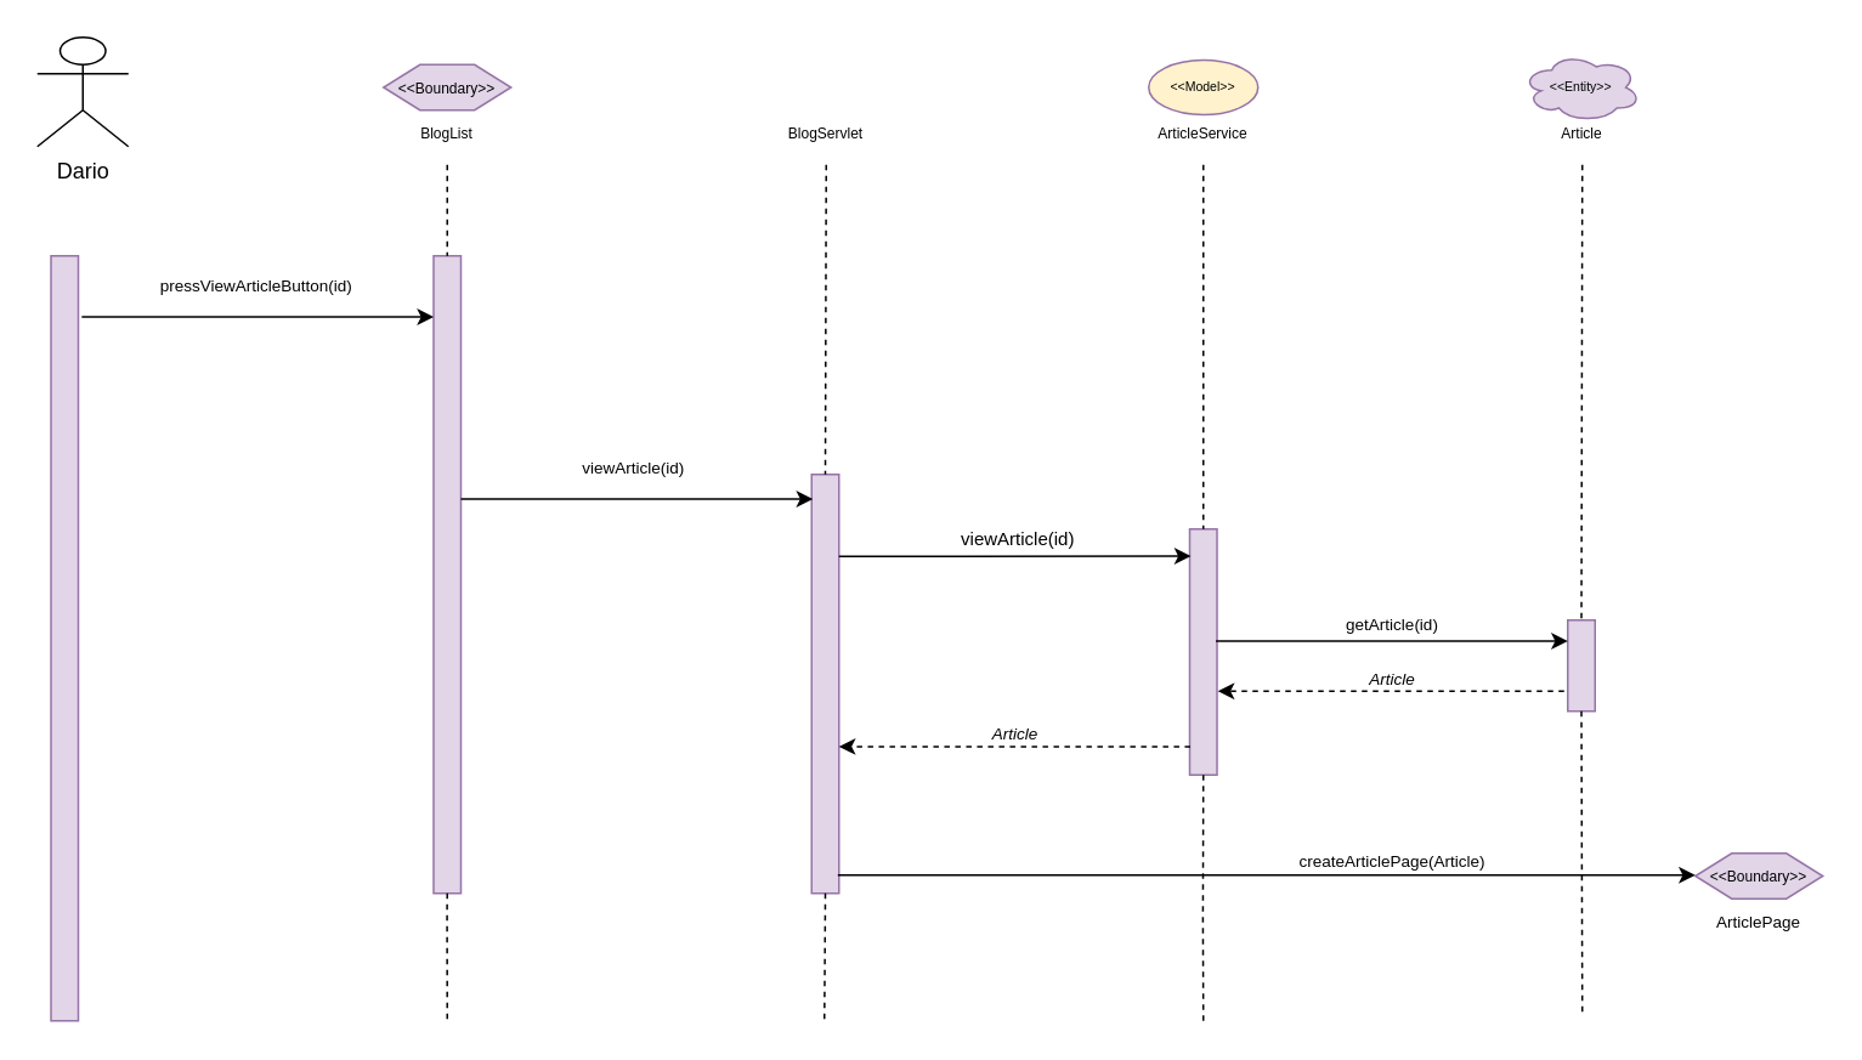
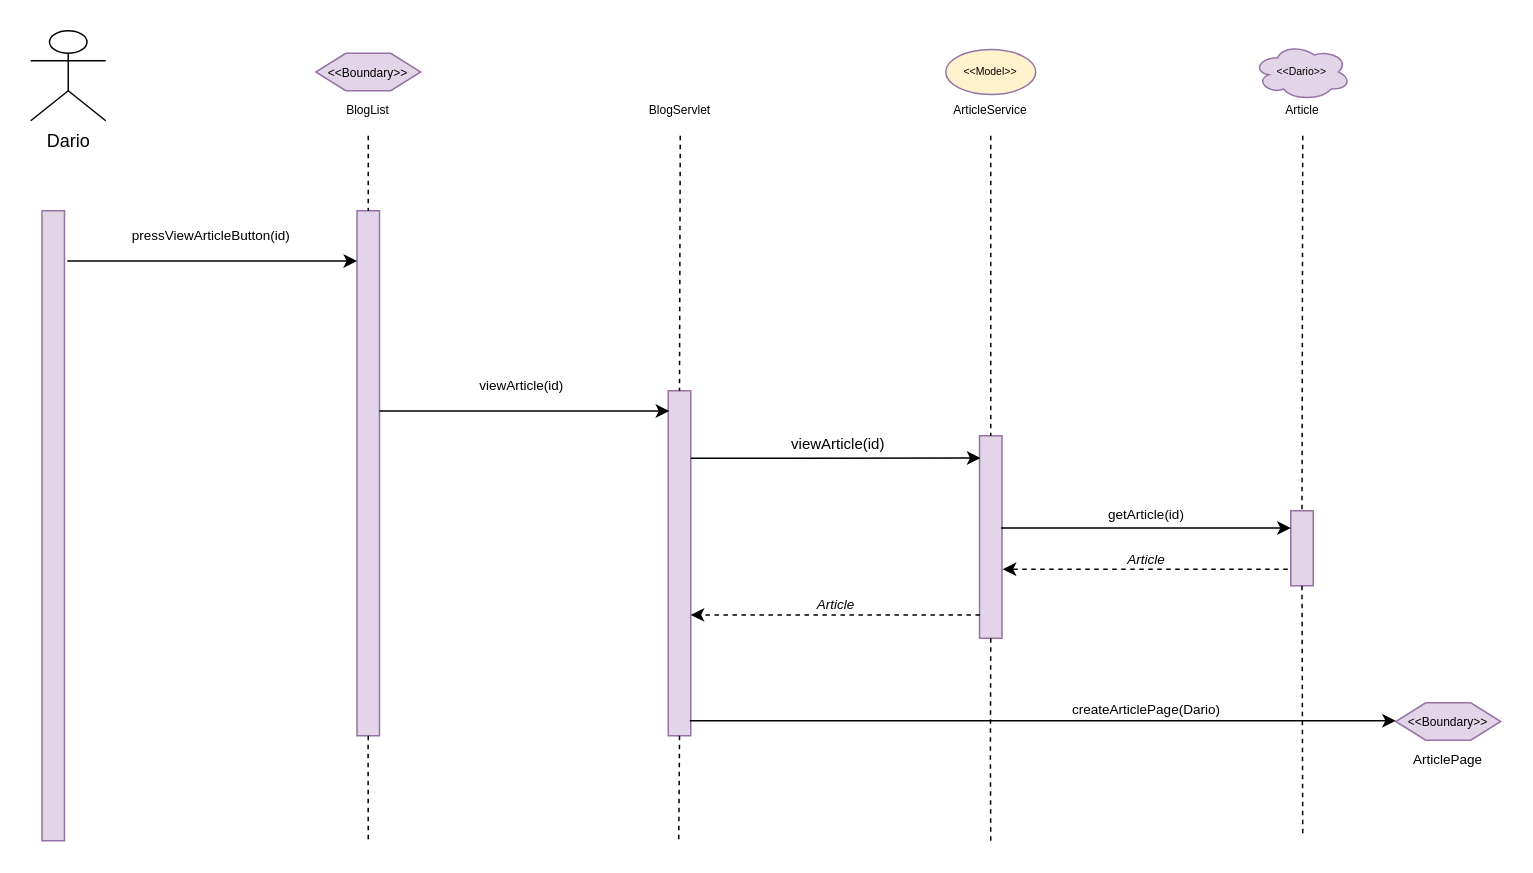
  <mxCell id="0" />
  <mxCell id="1" parent="0" />
  <mxCell id="2" value="Dario" style="shape=umlActor;verticalLabelPosition=bottom;verticalAlign=top;html=1;outlineConnect=0;" parent="1" vertex="1"><mxGeometry x="20" y="20" width="50" height="60" as="geometry" /></mxCell>
  <mxCell id="3" value="" style="rounded=0;whiteSpace=wrap;html=1;fillColor=#e1d5e7;strokeColor=#9673a6;" parent="1" vertex="1"><mxGeometry x="27.5" y="140" width="15" height="420" as="geometry" /></mxCell>
  <mxCell id="4" value="" style="rounded=0;whiteSpace=wrap;html=1;fillColor=#e1d5e7;strokeColor=#9673a6;" parent="1" vertex="1"><mxGeometry x="237.5" y="140" width="15" height="350" as="geometry" /></mxCell>
  <mxCell id="5" value="" style="endArrow=none;dashed=1;html=1;rounded=0;fontSize=8;entryX=0.5;entryY=0;entryDx=0;entryDy=0;exitX=0.5;exitY=1;exitDx=0;exitDy=0;" parent="1" target="4" edge="1"><mxGeometry width="50" height="50" relative="1" as="geometry"><mxPoint x="245" y="90" as="sourcePoint" /><mxPoint x="267.5" y="150" as="targetPoint" /></mxGeometry></mxCell>
  <mxCell id="6" value="&amp;lt;&amp;lt;Boundary&amp;gt;&amp;gt;" style="shape=hexagon;perimeter=hexagonPerimeter2;whiteSpace=wrap;html=1;fixedSize=1;fontSize=8;fillColor=#e1d5e7;strokeColor=#9673a6;" parent="1" vertex="1"><mxGeometry x="210" y="35" width="70" height="25" as="geometry" /></mxCell>
  <mxCell id="7" value="&lt;div&gt;BlogList&lt;/div&gt;" style="text;html=1;strokeColor=none;fillColor=none;align=center;verticalAlign=middle;whiteSpace=wrap;rounded=0;fontSize=8;" parent="1" vertex="1"><mxGeometry x="230" y="65" width="30" height="15" as="geometry" /></mxCell>
  <mxCell id="8" value="BlogServlet" style="text;html=1;strokeColor=none;fillColor=none;align=center;verticalAlign=middle;whiteSpace=wrap;rounded=0;fontSize=8;" parent="1" vertex="1"><mxGeometry x="437.5" y="65" width="30" height="15" as="geometry" /></mxCell>
  <mxCell id="9" value="" style="rounded=0;whiteSpace=wrap;html=1;fillColor=#e1d5e7;strokeColor=#9673a6;" parent="1" vertex="1"><mxGeometry x="445" y="260" width="15" height="230" as="geometry" /></mxCell>
  <mxCell id="10" value="" style="endArrow=none;dashed=1;html=1;rounded=0;fontSize=8;entryX=0.5;entryY=0;entryDx=0;entryDy=0;" parent="1" target="9" edge="1"><mxGeometry width="50" height="50" relative="1" as="geometry"><mxPoint x="453" y="90" as="sourcePoint" /><mxPoint x="497.5" y="163.5" as="targetPoint" /></mxGeometry></mxCell>
  <mxCell id="11" value="&amp;lt;&amp;lt;Model&amp;gt;&amp;gt;" style="ellipse;whiteSpace=wrap;html=1;fontSize=7;fillColor=#fff2cc;strokeColor=#9673a6;" parent="1" vertex="1"><mxGeometry x="630" y="32.5" width="60" height="30" as="geometry" /></mxCell>
  <mxCell id="12" value="" style="rounded=0;whiteSpace=wrap;html=1;fillColor=#e1d5e7;strokeColor=#9673a6;" parent="1" vertex="1"><mxGeometry x="652.5" y="290" width="15" height="135" as="geometry" /></mxCell>
  <mxCell id="13" value="" style="endArrow=none;dashed=1;html=1;rounded=0;fontSize=8;entryX=0.5;entryY=0;entryDx=0;entryDy=0;" parent="1" target="12" edge="1"><mxGeometry width="50" height="50" relative="1" as="geometry"><mxPoint x="660" y="90" as="sourcePoint" /><mxPoint x="682.5" y="188.5" as="targetPoint" /></mxGeometry></mxCell>
  <mxCell id="14" value="ArticleService" style="text;html=1;strokeColor=none;fillColor=none;align=center;verticalAlign=middle;whiteSpace=wrap;rounded=0;fontSize=8;" parent="1" vertex="1"><mxGeometry x="645" y="65" width="30" height="15" as="geometry" /></mxCell>
  <mxCell id="15" value="&lt;font style=&quot;font-size: 9px&quot;&gt;getArticle(id)&lt;/font&gt;" style="text;html=1;strokeColor=none;fillColor=none;align=center;verticalAlign=middle;whiteSpace=wrap;rounded=0;fontSize=9;" parent="1" vertex="1"><mxGeometry x="669.38" y="332.5" width="190" height="20" as="geometry" /></mxCell>
- <mxCell id="16" value="&amp;lt;&amp;lt;Entity&amp;gt;&amp;gt;" style="ellipse;shape=cloud;whiteSpace=wrap;html=1;fontSize=7;fillColor=#e1d5e7;strokeColor=#9673a6;" parent="1" vertex="1"><mxGeometry x="835" y="28.59" width="65" height="37.82" as="geometry" /></mxCell>
+ <mxCell id="16" value="&amp;lt;&amp;lt;Dario&amp;gt;&amp;gt;" style="ellipse;shape=cloud;whiteSpace=wrap;html=1;fontSize=7;fillColor=#e1d5e7;strokeColor=#9673a6;" parent="1" vertex="1"><mxGeometry x="835" y="28.59" width="65" height="37.82" as="geometry" /></mxCell>
  <mxCell id="17" value="" style="rounded=0;whiteSpace=wrap;html=1;fillColor=#e1d5e7;strokeColor=#9673a6;" parent="1" vertex="1"><mxGeometry x="860" y="340" width="15" height="50" as="geometry" /></mxCell>
  <mxCell id="18" value="" style="endArrow=none;dashed=1;html=1;rounded=0;fontSize=8;entryX=0.5;entryY=0;entryDx=0;entryDy=0;" parent="1" target="17" edge="1"><mxGeometry width="50" height="50" relative="1" as="geometry"><mxPoint x="868" y="90" as="sourcePoint" /><mxPoint x="794.66" y="281.25" as="targetPoint" /></mxGeometry></mxCell>
  <mxCell id="19" value="&lt;i&gt;Article&lt;/i&gt;" style="text;html=1;strokeColor=none;fillColor=none;align=center;verticalAlign=middle;whiteSpace=wrap;rounded=0;fontSize=9;" parent="1" vertex="1"><mxGeometry x="704.38" y="370" width="120" height="5" as="geometry" /></mxCell>
  <mxCell id="20" value="" style="endArrow=classic;html=1;rounded=0;dashed=1;fontSize=7;" parent="1" edge="1"><mxGeometry width="50" height="50" relative="1" as="geometry"><mxPoint x="858" y="379" as="sourcePoint" /><mxPoint x="668" y="379" as="targetPoint" /></mxGeometry></mxCell>
  <mxCell id="21" value="" style="endArrow=none;dashed=1;html=1;rounded=0;fontSize=8;exitX=0.5;exitY=1;exitDx=0;exitDy=0;" parent="1" source="17" edge="1"><mxGeometry width="50" height="50" relative="1" as="geometry"><mxPoint x="794.99" y="496.25" as="sourcePoint" /><mxPoint x="868" y="557" as="targetPoint" /></mxGeometry></mxCell>
  <mxCell id="22" value="" style="endArrow=none;dashed=1;html=1;rounded=0;fontSize=8;exitX=0.5;exitY=1;exitDx=0;exitDy=0;" parent="1" source="12" edge="1"><mxGeometry width="50" height="50" relative="1" as="geometry"><mxPoint x="660.25" y="473.5" as="sourcePoint" /><mxPoint x="660" y="560" as="targetPoint" /><Array as="points"><mxPoint x="659.76" y="503.5" /></Array></mxGeometry></mxCell>
  <mxCell id="23" value="" style="endArrow=none;dashed=1;html=1;rounded=0;fontSize=8;exitX=0.5;exitY=1;exitDx=0;exitDy=0;" parent="1" source="9" edge="1"><mxGeometry width="50" height="50" relative="1" as="geometry"><mxPoint x="452.94" y="470" as="sourcePoint" /><mxPoint x="452" y="560" as="targetPoint" /><Array as="points"><mxPoint x="452.45" y="500" /></Array></mxGeometry></mxCell>
  <mxCell id="24" value="" style="endArrow=none;dashed=1;html=1;rounded=0;fontSize=8;exitX=0.5;exitY=1;exitDx=0;exitDy=0;" parent="1" source="4" edge="1"><mxGeometry width="50" height="50" relative="1" as="geometry"><mxPoint x="245.38" y="470" as="sourcePoint" /><mxPoint x="245" y="560" as="targetPoint" /><Array as="points"><mxPoint x="244.89" y="500" /></Array></mxGeometry></mxCell>
  <mxCell id="25" value="Article" style="text;html=1;strokeColor=none;fillColor=none;align=center;verticalAlign=middle;whiteSpace=wrap;rounded=0;fontSize=8;" parent="1" vertex="1"><mxGeometry x="852.5" y="65" width="30" height="15" as="geometry" /></mxCell>
  <mxCell id="26" value="" style="endArrow=classic;html=1;rounded=0;exitX=1;exitY=0;exitDx=0;exitDy=0;entryX=-0.125;entryY=0.121;entryDx=0;entryDy=0;entryPerimeter=0;" parent="1" edge="1"><mxGeometry width="50" height="50" relative="1" as="geometry"><mxPoint x="252.5" y="273.57" as="sourcePoint" /><mxPoint x="445.625" y="273.5" as="targetPoint" /><Array as="points"><mxPoint x="300" y="273.57" /><mxPoint x="320" y="273.57" /></Array></mxGeometry></mxCell>
  <mxCell id="27" value="&lt;div style=&quot;font-size: 9px&quot;&gt;viewArticle(id)&lt;/div&gt;" style="text;html=1;strokeColor=none;fillColor=none;align=center;verticalAlign=middle;whiteSpace=wrap;rounded=0;fontSize=9;" parent="1" vertex="1"><mxGeometry x="250" y="240" width="195" height="33.5" as="geometry" /></mxCell>
  <mxCell id="28" value="" style="endArrow=classic;html=1;rounded=0;exitX=1;exitY=0;exitDx=0;exitDy=0;entryX=-0.125;entryY=0.121;entryDx=0;entryDy=0;entryPerimeter=0;" parent="1" edge="1"><mxGeometry width="50" height="50" relative="1" as="geometry"><mxPoint x="44.38" y="173.57" as="sourcePoint" /><mxPoint x="237.505" y="173.5" as="targetPoint" /><Array as="points"><mxPoint x="91.88" y="173.57" /><mxPoint x="111.88" y="173.57" /></Array></mxGeometry></mxCell>
  <mxCell id="29" value="" style="endArrow=classic;html=1;rounded=0;exitX=1;exitY=0;exitDx=0;exitDy=0;entryX=-0.125;entryY=0.121;entryDx=0;entryDy=0;entryPerimeter=0;" parent="1" edge="1"><mxGeometry width="50" height="50" relative="1" as="geometry"><mxPoint x="460" y="304.93" as="sourcePoint" /><mxPoint x="653.125" y="304.86" as="targetPoint" /><Array as="points"><mxPoint x="507.5" y="304.93" /><mxPoint x="527.5" y="304.93" /></Array></mxGeometry></mxCell>
  <mxCell id="30" value="&lt;div style=&quot;font-size: 9px&quot;&gt;pressViewArticleButton(id)&lt;/div&gt;" style="text;html=1;strokeColor=none;fillColor=none;align=center;verticalAlign=middle;whiteSpace=wrap;rounded=0;fontSize=9;" parent="1" vertex="1"><mxGeometry x="42.5" y="140" width="195" height="33.5" as="geometry" /></mxCell>
  <mxCell id="31" value="viewArticle(id)" style="text;html=1;strokeColor=none;fillColor=none;align=center;verticalAlign=middle;whiteSpace=wrap;rounded=0;fontSize=10;" parent="1" vertex="1"><mxGeometry x="462.25" y="290" width="192.5" height="10" as="geometry" /></mxCell>
  <mxCell id="32" value="" style="endArrow=classic;html=1;rounded=0;exitX=1;exitY=0;exitDx=0;exitDy=0;entryX=-0.125;entryY=0.121;entryDx=0;entryDy=0;entryPerimeter=0;" parent="1" edge="1"><mxGeometry width="50" height="50" relative="1" as="geometry"><mxPoint x="666.88" y="351.57" as="sourcePoint" /><mxPoint x="860.005" y="351.5" as="targetPoint" /><Array as="points"><mxPoint x="714.38" y="351.57" /><mxPoint x="734.38" y="351.57" /></Array></mxGeometry></mxCell>
  <mxCell id="33" value="" style="endArrow=classic;html=1;rounded=0;exitX=1;exitY=0;exitDx=0;exitDy=0;" edge="1" parent="1"><mxGeometry width="50" height="50" relative="1" as="geometry"><mxPoint x="459.38" y="480.07" as="sourcePoint" /><mxPoint x="930" y="480" as="targetPoint" /><Array as="points"><mxPoint x="506.88" y="480.07" /><mxPoint x="526.88" y="480.07" /></Array></mxGeometry></mxCell>
- <mxCell id="34" value="createArticlePage(Article)" style="text;html=1;strokeColor=none;fillColor=none;align=center;verticalAlign=middle;whiteSpace=wrap;rounded=0;fontSize=9;" vertex="1" parent="1"><mxGeometry x="694.38" y="470" width="140" height="5" as="geometry" /></mxCell>
+ <mxCell id="34" value="createArticlePage(Dario)" style="text;html=1;strokeColor=none;fillColor=none;align=center;verticalAlign=middle;whiteSpace=wrap;rounded=0;fontSize=9;" vertex="1" parent="1"><mxGeometry x="694.38" y="470" width="140" height="5" as="geometry" /></mxCell>
  <mxCell id="35" value="&lt;i&gt;Article&lt;/i&gt;" style="text;html=1;strokeColor=none;fillColor=none;align=center;verticalAlign=middle;whiteSpace=wrap;rounded=0;fontSize=9;" vertex="1" parent="1"><mxGeometry x="497.18" y="400" width="120" height="5" as="geometry" /></mxCell>
  <mxCell id="36" value="" style="endArrow=classic;html=1;rounded=0;dashed=1;fontSize=7;entryX=0.98;entryY=0.724;entryDx=0;entryDy=0;entryPerimeter=0;exitX=0;exitY=0.425;exitDx=0;exitDy=0;exitPerimeter=0;" edge="1" parent="1"><mxGeometry width="50" height="50" relative="1" as="geometry"><mxPoint x="652.8" y="409.5" as="sourcePoint" /><mxPoint x="460" y="409.46" as="targetPoint" /></mxGeometry></mxCell>
  <mxCell id="37" value="&amp;lt;&amp;lt;Boundary&amp;gt;&amp;gt;" style="shape=hexagon;perimeter=hexagonPerimeter2;whiteSpace=wrap;html=1;fixedSize=1;fontSize=8;fillColor=#e1d5e7;strokeColor=#9673a6;" vertex="1" parent="1"><mxGeometry x="930" y="468" width="70" height="25" as="geometry" /></mxCell>
  <mxCell id="38" value="&lt;font style=&quot;font-size: 9px&quot;&gt;ArticlePage&lt;/font&gt;" style="text;html=1;strokeColor=none;fillColor=none;align=center;verticalAlign=middle;whiteSpace=wrap;rounded=0;" vertex="1" parent="1"><mxGeometry x="935" y="490" width="60" height="30" as="geometry" /></mxCell>
